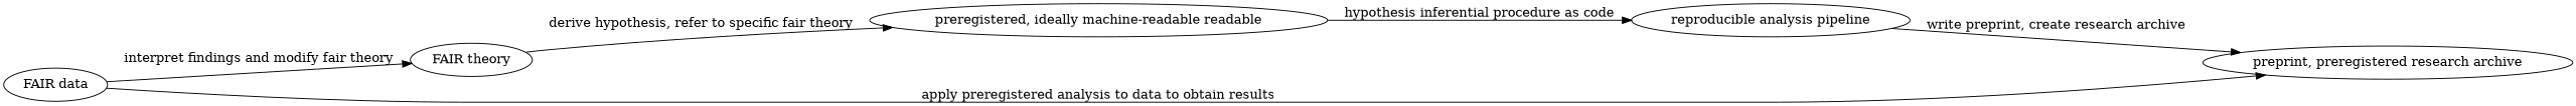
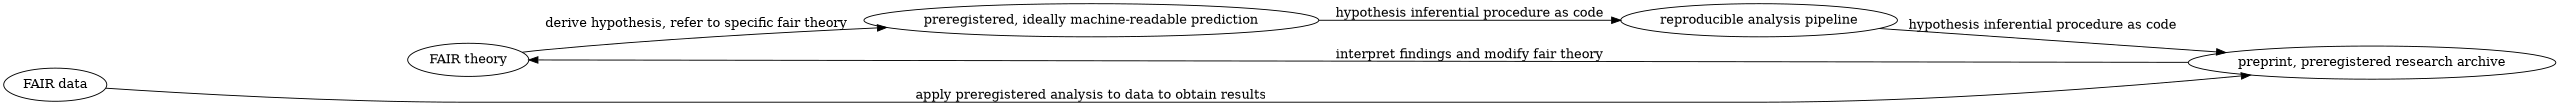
  digraph {
    rankdir=LR
    n1 [label="FAIR theory"]
-   n2 [label="preregistered, ideally machine-readable readable"]
+   n2 [label="preregistered, ideally machine-readable prediction"]
    n3 [label="reproducible analysis pipeline"]
    n4 [label="preprint, preregistered research archive"]
    n5 [label="FAIR data"]
    n1 -> n2 [label="derive hypothesis, refer to specific fair theory"]
    n2 -> n3 [label="hypothesis inferential procedure as code"]
-   n3 -> n4 [label="write preprint, create research archive"]
-   n5 -> n1 [label="interpret findings and modify fair theory"]
+   n3 -> n4 [label="hypothesis inferential procedure as code"]
+   n4 -> n1 [label="interpret findings and modify fair theory"]
    n5 -> n4 [label="apply preregistered analysis to data to obtain results"]
  }
